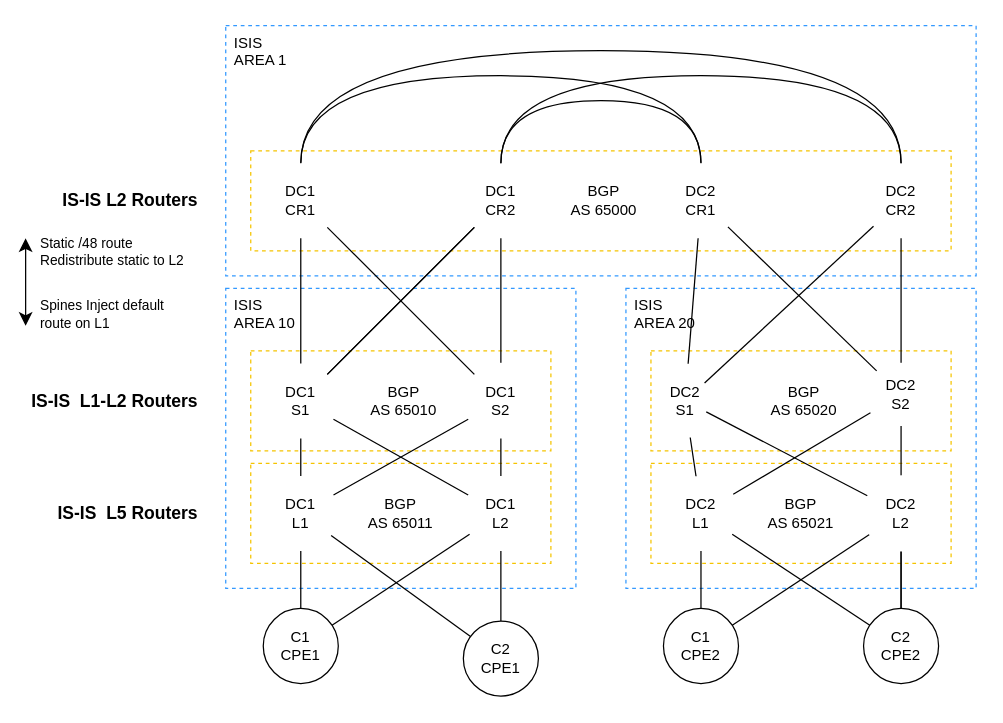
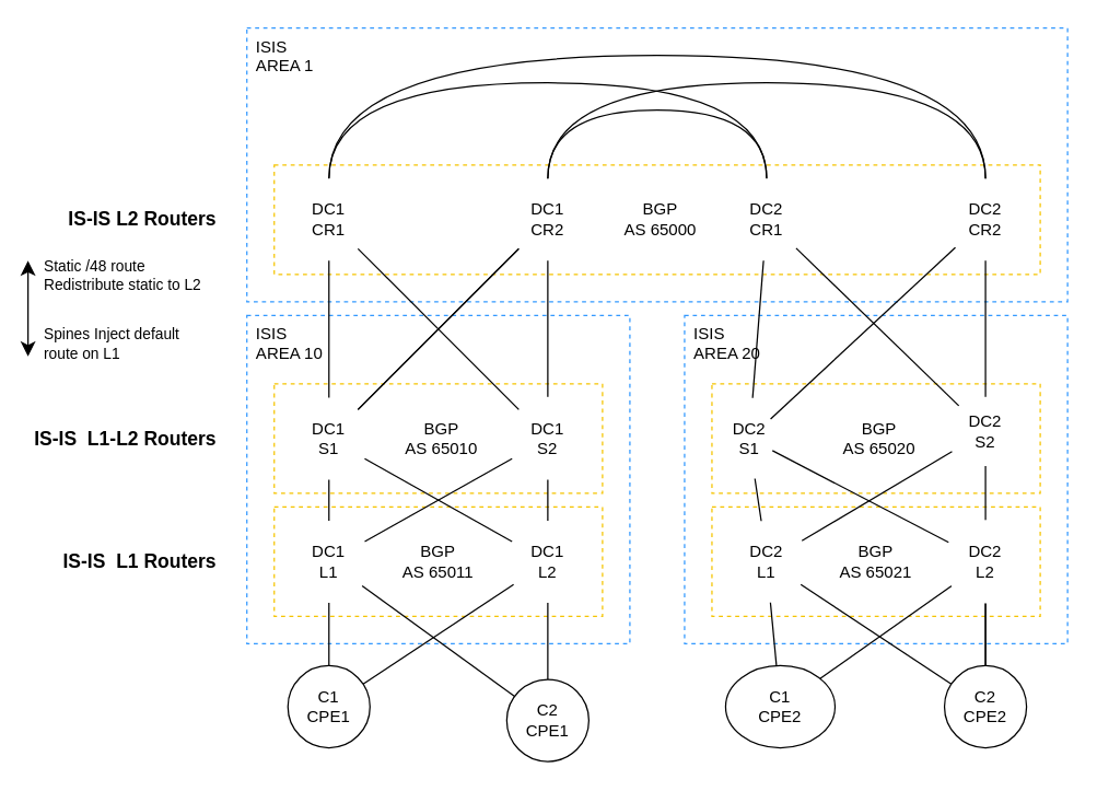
  <mxCell id="0" />
  <mxCell id="1" parent="0" />
  <mxCell id="2" value="ISIS&lt;br&gt;&lt;span style=&quot;&quot;&gt;AREA 1&lt;/span&gt;" style="whiteSpace=wrap;html=1;fillColor=none;dashed=1;verticalAlign=top;fontStyle=0;strokeColor=#3399ff;align=left;spacingLeft=5;" parent="1" vertex="1"><mxGeometry x="180" y="20" width="600" height="200" as="geometry" /></mxCell>
  <mxCell id="3" value="BGP&lt;br&gt;AS 65000" style="whiteSpace=wrap;html=1;fillColor=none;dashed=1;verticalAlign=middle;strokeColor=#F5C400;align=center;spacingLeft=5;" parent="1" vertex="1"><mxGeometry x="200" y="120" width="560" height="80" as="geometry" /></mxCell>
  <mxCell id="4" value="ISIS&lt;br&gt;AREA 20" style="whiteSpace=wrap;html=1;fillColor=none;dashed=1;verticalAlign=top;strokeColor=#3399FF;align=left;spacingLeft=5;" parent="1" vertex="1"><mxGeometry x="500" y="230" width="280" height="240" as="geometry" /></mxCell>
  <mxCell id="5" value="ISIS&lt;br&gt;AREA 10" style="whiteSpace=wrap;html=1;fillColor=none;dashed=1;verticalAlign=top;strokeColor=#3399FF;align=left;spacingLeft=5;" parent="1" vertex="1"><mxGeometry x="180" y="230" width="280" height="240" as="geometry" /></mxCell>
  <mxCell id="6" value="BGP&lt;br&gt;AS 65010" style="whiteSpace=wrap;html=1;fillColor=none;dashed=1;verticalAlign=middle;strokeColor=#F5C400;align=center;spacingLeft=5;" parent="1" vertex="1"><mxGeometry x="200" y="280" width="240" height="80" as="geometry" /></mxCell>
  <mxCell id="7" value="BGP&lt;br&gt;AS 65021" style="whiteSpace=wrap;html=1;fillColor=none;dashed=1;verticalAlign=middle;strokeColor=#F5C400;align=center;" parent="1" vertex="1"><mxGeometry x="520" y="370" width="240" height="80" as="geometry" /></mxCell>
  <mxCell id="8" value="BGP&lt;br&gt;AS 65011" style="whiteSpace=wrap;html=1;fillColor=none;dashed=1;verticalAlign=middle;strokeColor=#F5C400;align=center;" parent="1" vertex="1"><mxGeometry x="200" y="370" width="240" height="80" as="geometry" /></mxCell>
  <mxCell id="9" value="BGP&lt;br&gt;AS 65020" style="whiteSpace=wrap;html=1;fillColor=none;dashed=1;verticalAlign=middle;strokeColor=#F5C400;align=center;spacingLeft=5;" parent="1" vertex="1"><mxGeometry x="520" y="280" width="240" height="80" as="geometry" /></mxCell>
  <mxCell id="10" style="edgeStyle=orthogonalEdgeStyle;rounded=0;orthogonalLoop=1;jettySize=auto;html=1;curved=1;endArrow=none;endFill=0;" parent="1" source="11" target="13" edge="1"><mxGeometry relative="1" as="geometry"><mxPoint x="280" y="120" as="sourcePoint" /><Array as="points"><mxPoint x="240" y="60" /><mxPoint x="560" y="60" /></Array></mxGeometry></mxCell>
  <mxCell id="11" value="DC1&lt;br&gt;CR1" style="ellipse;whiteSpace=wrap;html=1;aspect=fixed;gradientColor=none;strokeColor=#ffffff;" parent="1" vertex="1"><mxGeometry x="210" y="130" width="60" height="60" as="geometry" /></mxCell>
  <mxCell id="12" value="DC1&lt;br&gt;CR2" style="ellipse;whiteSpace=wrap;html=1;aspect=fixed;gradientColor=none;strokeColor=#ffffff;dashed=1;" parent="1" vertex="1"><mxGeometry x="370" y="130" width="60" height="60" as="geometry" /></mxCell>
  <mxCell id="13" value="DC2&lt;br&gt;CR1" style="ellipse;whiteSpace=wrap;html=1;aspect=fixed;gradientColor=none;strokeColor=#ffffff;" parent="1" vertex="1"><mxGeometry x="530" y="130" width="60" height="60" as="geometry" /></mxCell>
  <mxCell id="14" value="DC2&lt;br&gt;CR2" style="ellipse;whiteSpace=wrap;html=1;aspect=fixed;gradientColor=none;strokeColor=#ffffff;" parent="1" vertex="1"><mxGeometry x="690" y="130" width="60" height="60" as="geometry" /></mxCell>
  <mxCell id="15" style="edgeStyle=orthogonalEdgeStyle;rounded=0;orthogonalLoop=1;jettySize=auto;html=1;curved=1;endArrow=none;endFill=0;exitX=0.5;exitY=0;exitDx=0;exitDy=0;" parent="1" source="11" target="14" edge="1"><mxGeometry relative="1" as="geometry"><mxPoint x="290" y="130" as="sourcePoint" /><mxPoint x="530" y="130" as="targetPoint" /><Array as="points"><mxPoint x="240" y="40" /><mxPoint x="720" y="40" /></Array></mxGeometry></mxCell>
  <mxCell id="16" style="edgeStyle=orthogonalEdgeStyle;rounded=0;orthogonalLoop=1;jettySize=auto;html=1;curved=1;endArrow=none;endFill=0;entryX=0.5;entryY=0;entryDx=0;entryDy=0;" parent="1" source="12" target="13" edge="1"><mxGeometry relative="1" as="geometry"><mxPoint x="290" y="130" as="sourcePoint" /><mxPoint x="530" y="130" as="targetPoint" /><Array as="points"><mxPoint x="400" y="80" /><mxPoint x="560" y="80" /></Array></mxGeometry></mxCell>
  <mxCell id="17" style="edgeStyle=orthogonalEdgeStyle;rounded=0;orthogonalLoop=1;jettySize=auto;html=1;curved=1;endArrow=none;endFill=0;" parent="1" source="12" target="14" edge="1"><mxGeometry relative="1" as="geometry"><mxPoint x="300" y="132" as="sourcePoint" /><mxPoint x="650" y="130" as="targetPoint" /><Array as="points"><mxPoint x="400" y="60" /><mxPoint x="720" y="60" /></Array></mxGeometry></mxCell>
  <mxCell id="18" style="rounded=0;orthogonalLoop=1;jettySize=auto;html=1;endArrow=none;endFill=0;" parent="1" source="12" target="21" edge="1"><mxGeometry relative="1" as="geometry" /></mxCell>
  <mxCell id="19" value="DC1&lt;br&gt;S1" style="ellipse;whiteSpace=wrap;html=1;aspect=fixed;gradientColor=none;strokeColor=#ffffff;" parent="1" vertex="1"><mxGeometry x="210" y="290" width="60" height="60" as="geometry" /></mxCell>
  <mxCell id="20" value="" style="rounded=0;orthogonalLoop=1;jettySize=auto;html=1;endArrow=none;endFill=0;" parent="1" source="12" target="19" edge="1"><mxGeometry relative="1" as="geometry" /></mxCell>
  <mxCell id="21" value="DC1&lt;br&gt;S2" style="ellipse;whiteSpace=wrap;html=1;aspect=fixed;gradientColor=none;strokeColor=#ffffff;" parent="1" vertex="1"><mxGeometry x="370" y="290" width="60" height="60" as="geometry" /></mxCell>
  <mxCell id="22" value="" style="rounded=0;orthogonalLoop=1;jettySize=auto;html=1;endArrow=none;endFill=0;" parent="1" source="21" target="11" edge="1"><mxGeometry relative="1" as="geometry"><mxPoint x="382" y="228" as="sourcePoint" /><mxPoint x="311" y="299" as="targetPoint" /></mxGeometry></mxCell>
  <mxCell id="23" value="" style="rounded=0;orthogonalLoop=1;jettySize=auto;html=1;endArrow=none;endFill=0;" parent="1" source="12" target="19" edge="1"><mxGeometry relative="1" as="geometry"><mxPoint x="392" y="238" as="sourcePoint" /><mxPoint x="321" y="309" as="targetPoint" /></mxGeometry></mxCell>
  <mxCell id="24" value="" style="rounded=0;orthogonalLoop=1;jettySize=auto;html=1;endArrow=none;endFill=0;" parent="1" source="11" target="19" edge="1"><mxGeometry relative="1" as="geometry"><mxPoint x="402" y="248" as="sourcePoint" /><mxPoint x="331" y="319" as="targetPoint" /></mxGeometry></mxCell>
  <mxCell id="25" style="rounded=0;orthogonalLoop=1;jettySize=auto;html=1;endArrow=none;endFill=0;" parent="1" source="14" target="27" edge="1"><mxGeometry relative="1" as="geometry"><mxPoint x="692" y="218" as="sourcePoint" /></mxGeometry></mxCell>
  <mxCell id="26" value="DC2&lt;br&gt;S1" style="ellipse;whiteSpace=wrap;html=1;aspect=fixed;gradientColor=none;strokeColor=#ffffff;" parent="1" vertex="1"><mxGeometry x="530" y="290" width="35" height="60" as="geometry" /></mxCell>
  <mxCell id="27" value="DC2&lt;br&gt;S2" style="ellipse;whiteSpace=wrap;html=1;aspect=fixed;gradientColor=none;strokeColor=#ffffff;" parent="1" vertex="1"><mxGeometry x="690" y="290" width="60" height="50" as="geometry" /></mxCell>
  <mxCell id="28" value="" style="rounded=0;orthogonalLoop=1;jettySize=auto;html=1;endArrow=none;endFill=0;" parent="1" source="27" target="13" edge="1"><mxGeometry relative="1" as="geometry"><mxPoint x="702" y="228" as="sourcePoint" /><mxPoint x="573" y="228" as="targetPoint" /></mxGeometry></mxCell>
  <mxCell id="29" value="" style="rounded=0;orthogonalLoop=1;jettySize=auto;html=1;endArrow=none;endFill=0;" parent="1" source="14" target="26" edge="1"><mxGeometry relative="1" as="geometry"><mxPoint x="686" y="211" as="sourcePoint" /><mxPoint x="641" y="309" as="targetPoint" /></mxGeometry></mxCell>
  <mxCell id="30" value="" style="rounded=0;orthogonalLoop=1;jettySize=auto;html=1;endArrow=none;endFill=0;" parent="1" source="13" target="26" edge="1"><mxGeometry relative="1" as="geometry"><mxPoint x="547" y="228" as="sourcePoint" /><mxPoint x="651" y="319" as="targetPoint" /></mxGeometry></mxCell>
  <mxCell id="31" value="DC1&lt;br&gt;L1" style="ellipse;whiteSpace=wrap;html=1;aspect=fixed;strokeColor=#ffffff;" parent="1" vertex="1"><mxGeometry x="210" y="380" width="60" height="60" as="geometry" /></mxCell>
  <mxCell id="32" value="DC1&lt;br&gt;L2" style="ellipse;whiteSpace=wrap;html=1;aspect=fixed;strokeColor=#ffffff;" parent="1" vertex="1"><mxGeometry x="370" y="380" width="60" height="60" as="geometry" /></mxCell>
  <mxCell id="33" value="C1&lt;br&gt;CPE1" style="ellipse;whiteSpace=wrap;html=1;aspect=fixed;" parent="1" vertex="1"><mxGeometry x="210" y="486" width="60" height="60" as="geometry" /></mxCell>
  <mxCell id="34" value="C2&lt;br&gt;CPE1" style="ellipse;whiteSpace=wrap;html=1;aspect=fixed;" parent="1" vertex="1"><mxGeometry x="370" y="496" width="60" height="60" as="geometry" /></mxCell>
  <mxCell id="35" value="DC2&lt;br&gt;L1" style="ellipse;whiteSpace=wrap;html=1;aspect=fixed;strokeColor=#ffffff;" parent="1" vertex="1"><mxGeometry x="530" y="380" width="60" height="60" as="geometry" /></mxCell>
- <mxCell id="36" value="C1&lt;br&gt;CPE2" style="ellipse;whiteSpace=wrap;html=1;aspect=fixed;" parent="1" vertex="1"><mxGeometry x="530" y="486" width="60" height="60" as="geometry" /></mxCell>
+ <mxCell id="36" value="C1&lt;br&gt;CPE2" style="ellipse;whiteSpace=wrap;html=1;aspect=fixed;" parent="1" vertex="1"><mxGeometry x="530" y="486" width="80" height="60" as="geometry" /></mxCell>
  <mxCell id="37" value="C2&lt;br&gt;CPE2" style="ellipse;whiteSpace=wrap;html=1;aspect=fixed;" parent="1" vertex="1"><mxGeometry x="690" y="486" width="60" height="60" as="geometry" /></mxCell>
  <mxCell id="38" value="" style="rounded=0;orthogonalLoop=1;jettySize=auto;html=1;endArrow=none;endFill=0;" parent="1" source="19" target="31" edge="1"><mxGeometry relative="1" as="geometry"><mxPoint x="354" y="310" as="sourcePoint" /><mxPoint x="250" y="414" as="targetPoint" /></mxGeometry></mxCell>
  <mxCell id="39" value="" style="rounded=0;orthogonalLoop=1;jettySize=auto;html=1;endArrow=none;endFill=0;" parent="1" source="21" target="31" edge="1"><mxGeometry relative="1" as="geometry"><mxPoint x="237" y="388" as="sourcePoint" /><mxPoint x="219" y="442" as="targetPoint" /></mxGeometry></mxCell>
  <mxCell id="40" value="" style="rounded=0;orthogonalLoop=1;jettySize=auto;html=1;endArrow=none;endFill=0;" parent="1" source="19" target="32" edge="1"><mxGeometry relative="1" as="geometry"><mxPoint x="247" y="398" as="sourcePoint" /><mxPoint x="229" y="452" as="targetPoint" /></mxGeometry></mxCell>
  <mxCell id="41" value="" style="rounded=0;orthogonalLoop=1;jettySize=auto;html=1;endArrow=none;endFill=0;" parent="1" source="21" target="32" edge="1"><mxGeometry relative="1" as="geometry"><mxPoint x="257" y="408" as="sourcePoint" /><mxPoint x="239" y="462" as="targetPoint" /></mxGeometry></mxCell>
  <mxCell id="42" value="" style="rounded=0;orthogonalLoop=1;jettySize=auto;html=1;endArrow=none;endFill=0;" parent="1" source="31" target="33" edge="1"><mxGeometry relative="1" as="geometry"><mxPoint x="267" y="388" as="sourcePoint" /><mxPoint x="249" y="442" as="targetPoint" /></mxGeometry></mxCell>
  <mxCell id="43" value="" style="rounded=0;orthogonalLoop=1;jettySize=auto;html=1;endArrow=none;endFill=0;" parent="1" source="31" target="34" edge="1"><mxGeometry relative="1" as="geometry"><mxPoint x="277" y="398" as="sourcePoint" /><mxPoint x="259" y="452" as="targetPoint" /></mxGeometry></mxCell>
  <mxCell id="44" value="" style="rounded=0;orthogonalLoop=1;jettySize=auto;html=1;endArrow=none;endFill=0;" parent="1" source="32" target="33" edge="1"><mxGeometry relative="1" as="geometry"><mxPoint x="287" y="408" as="sourcePoint" /><mxPoint x="269" y="462" as="targetPoint" /></mxGeometry></mxCell>
  <mxCell id="45" value="" style="rounded=0;orthogonalLoop=1;jettySize=auto;html=1;endArrow=none;endFill=0;" parent="1" source="32" target="34" edge="1"><mxGeometry relative="1" as="geometry"><mxPoint x="297" y="418" as="sourcePoint" /><mxPoint x="279" y="472" as="targetPoint" /></mxGeometry></mxCell>
  <mxCell id="46" value="" style="rounded=0;orthogonalLoop=1;jettySize=auto;html=1;endArrow=none;endFill=0;" parent="1" source="26" target="35" edge="1"><mxGeometry relative="1" as="geometry"><mxPoint x="307" y="458" as="sourcePoint" /><mxPoint x="289" y="512" as="targetPoint" /></mxGeometry></mxCell>
  <mxCell id="47" value="" style="rounded=0;orthogonalLoop=1;jettySize=auto;html=1;endArrow=none;endFill=0;" parent="1" source="26" target="55" edge="1"><mxGeometry relative="1" as="geometry"><mxPoint x="530" y="390" as="sourcePoint" /><mxPoint x="530" y="440" as="targetPoint" /></mxGeometry></mxCell>
  <mxCell id="48" value="" style="rounded=0;orthogonalLoop=1;jettySize=auto;html=1;endArrow=none;endFill=0;" parent="1" source="35" target="36" edge="1"><mxGeometry relative="1" as="geometry"><mxPoint x="540" y="370" as="sourcePoint" /><mxPoint x="540" y="420" as="targetPoint" /></mxGeometry></mxCell>
  <mxCell id="49" value="" style="rounded=0;orthogonalLoop=1;jettySize=auto;html=1;endArrow=none;endFill=0;" parent="1" source="55" target="37" edge="1"><mxGeometry relative="1" as="geometry"><mxPoint x="550" y="380" as="sourcePoint" /><mxPoint x="550" y="430" as="targetPoint" /></mxGeometry></mxCell>
  <mxCell id="50" value="" style="rounded=0;orthogonalLoop=1;jettySize=auto;html=1;endArrow=none;endFill=0;" parent="1" source="27" target="35" edge="1"><mxGeometry relative="1" as="geometry"><mxPoint x="560" y="420" as="sourcePoint" /><mxPoint x="560" y="470" as="targetPoint" /></mxGeometry></mxCell>
  <mxCell id="51" value="" style="rounded=0;orthogonalLoop=1;jettySize=auto;html=1;endArrow=none;endFill=0;" parent="1" source="27" target="55" edge="1"><mxGeometry relative="1" as="geometry"><mxPoint x="570" y="430" as="sourcePoint" /><mxPoint x="570" y="480" as="targetPoint" /></mxGeometry></mxCell>
  <mxCell id="52" value="" style="rounded=0;orthogonalLoop=1;jettySize=auto;html=1;endArrow=none;endFill=0;" parent="1" source="55" target="36" edge="1"><mxGeometry relative="1" as="geometry"><mxPoint x="580" y="410" as="sourcePoint" /><mxPoint x="580" y="460" as="targetPoint" /></mxGeometry></mxCell>
  <mxCell id="53" value="" style="rounded=0;orthogonalLoop=1;jettySize=auto;html=1;endArrow=none;endFill=0;" parent="1" source="55" target="37" edge="1"><mxGeometry relative="1" as="geometry"><mxPoint x="590" y="420" as="sourcePoint" /><mxPoint x="590" y="470" as="targetPoint" /></mxGeometry></mxCell>
  <mxCell id="54" value="" style="rounded=0;orthogonalLoop=1;jettySize=auto;html=1;endArrow=none;endFill=0;" parent="1" source="35" target="37" edge="1"><mxGeometry relative="1" as="geometry"><mxPoint x="610" y="390" as="sourcePoint" /><mxPoint x="735" y="413" as="targetPoint" /></mxGeometry></mxCell>
  <mxCell id="55" value="DC2&lt;br&gt;L2" style="ellipse;whiteSpace=wrap;html=1;aspect=fixed;strokeColor=#ffffff;" parent="1" vertex="1"><mxGeometry x="690" y="380" width="60" height="60" as="geometry" /></mxCell>
  <mxCell id="56" value="IS-IS L2 Routers" style="whiteSpace=wrap;html=1;labelBorderColor=none;fillColor=none;strokeColor=none;align=right;fontSize=14;fontStyle=1" parent="1" vertex="1"><mxGeometry x="20" y="140" width="140" height="40" as="geometry" /></mxCell>
  <mxCell id="57" value="IS-IS&amp;nbsp; L1-L2 Routers" style="whiteSpace=wrap;html=1;labelBorderColor=none;fillColor=none;strokeColor=none;align=right;fontSize=14;fontStyle=1" parent="1" vertex="1"><mxGeometry x="20" y="300" width="140" height="40" as="geometry" /></mxCell>
- <mxCell id="58" value="IS-IS&amp;nbsp; L5 Routers" style="whiteSpace=wrap;html=1;labelBorderColor=none;fillColor=none;strokeColor=none;align=right;fontSize=14;fontStyle=1" parent="1" vertex="1"><mxGeometry x="20" y="390" width="140" height="40" as="geometry" /></mxCell>
+ <mxCell id="58" value="IS-IS&amp;nbsp; L1 Routers" style="whiteSpace=wrap;html=1;labelBorderColor=none;fillColor=none;strokeColor=none;align=right;fontSize=14;fontStyle=1" parent="1" vertex="1"><mxGeometry x="20" y="390" width="140" height="40" as="geometry" /></mxCell>
  <mxCell id="59" value="" style="edgeStyle=none;orthogonalLoop=1;jettySize=auto;html=1;endArrow=classic;startArrow=classic;endSize=8;startSize=8;rounded=0;" parent="1" edge="1"><mxGeometry width="100" relative="1" as="geometry"><mxPoint x="20" y="190" as="sourcePoint" /><mxPoint x="20" y="260" as="targetPoint" /><Array as="points" /></mxGeometry></mxCell>
  <mxCell id="60" value="Static /48 route&lt;br style=&quot;&quot;&gt;&lt;span style=&quot;&quot;&gt;Redistribute static to L2&lt;/span&gt;" style="edgeLabel;html=1;align=left;verticalAlign=middle;resizable=0;points=[];" parent="59" vertex="1" connectable="0"><mxGeometry x="-0.418" y="-1" relative="1" as="geometry"><mxPoint x="11" y="-10" as="offset" /></mxGeometry></mxCell>
  <mxCell id="61" value="Spines Inject default&lt;br&gt;route on L1" style="edgeLabel;html=1;align=left;verticalAlign=middle;resizable=0;points=[];" parent="59" vertex="1" connectable="0"><mxGeometry x="0.368" relative="1" as="geometry"><mxPoint x="10" y="12" as="offset" /></mxGeometry></mxCell>
